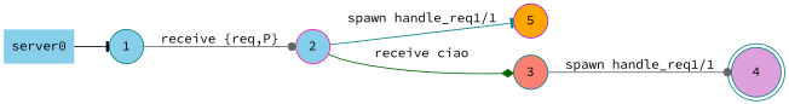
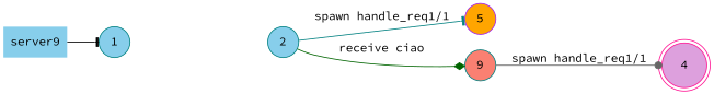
  digraph {
    fontname="Source Code Pro"
    rankdir=LR
    node [color=deeppink fillcolor=skyblue fontname="Source Code Pro" shape=circle style=filled]
    edge [arrowhead=tee color=gray40 fontname="Source Code Pro"]
-   n1 [label=server0 shape=plaintext]
+   n1 [label=server9 shape=plaintext]
    n2 [color=teal label=1]
-   n3 [label=2]
+   n3 [color=teal label=2]
    n4 [color=purple fillcolor=orange label=5]
-   n5 [color=teal fillcolor=salmon label=3]
-   n6 [color=teal fillcolor=plum label=4 shape=doublecircle]
+   n5 [color=teal fillcolor=salmon label=9]
+   n6 [fillcolor=plum label=4 shape=doublecircle]
    n1 -> n2 [color=black]
-   n2 -> n3 [arrowhead=dot label="receive {req,P}"]
    n3 -> n4 [color=teal label="spawn handle_req1/1"]
    n3 -> n5 [arrowhead=diamond color=darkgreen label="receive ciao"]
    n5 -> n6 [arrowhead=dot label="spawn handle_req1/1"]
  }
